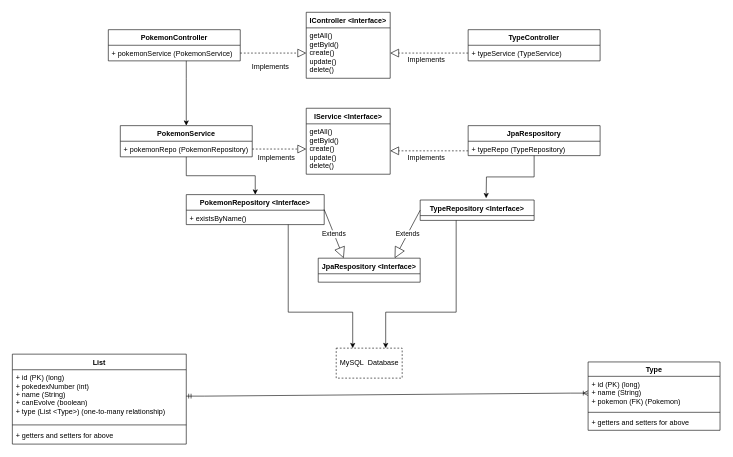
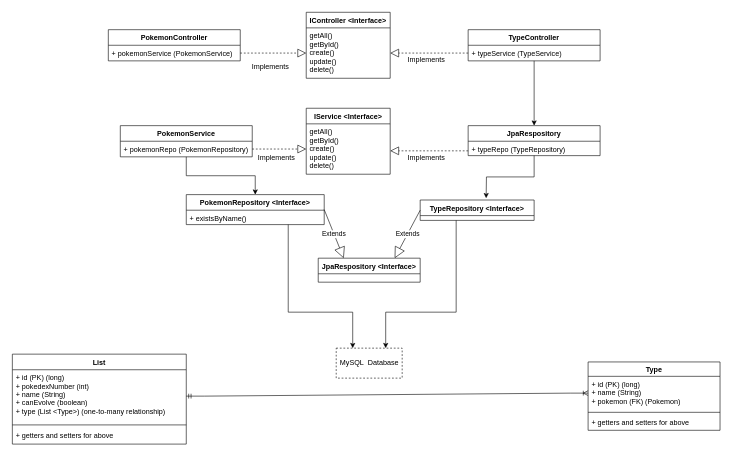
  <mxCell id="0" />
  <mxCell id="1" parent="0" />
  <mxCell id="2" value="List" style="swimlane;fontStyle=1;align=center;verticalAlign=top;childLayout=stackLayout;horizontal=1;startSize=26;horizontalStack=0;resizeParent=1;resizeParentMax=0;resizeLast=0;collapsible=1;marginBottom=0;" parent="1" vertex="1"><mxGeometry x="20" y="590" width="290" height="150" as="geometry" /></mxCell>
  <mxCell id="3" value="+ id (PK) (long)&#10;+ pokedexNumber (int)&#10;+ name (String)&#10;+ canEvolve (boolean)&#10;+ type (List &lt;Type&gt;) (one-to-many relationship)&#10;" style="text;strokeColor=none;fillColor=none;align=left;verticalAlign=top;spacingLeft=4;spacingRight=4;overflow=hidden;rotatable=0;points=[[0,0.5],[1,0.5]];portConstraint=eastwest;" parent="2" vertex="1"><mxGeometry y="26" width="290" height="88" as="geometry" /></mxCell>
  <mxCell id="4" value="" style="line;strokeWidth=1;fillColor=none;align=left;verticalAlign=middle;spacingTop=-1;spacingLeft=3;spacingRight=3;rotatable=0;labelPosition=right;points=[];portConstraint=eastwest;" parent="2" vertex="1"><mxGeometry y="114" width="290" height="8" as="geometry" /></mxCell>
  <mxCell id="5" value="+ getters and setters for above&#10;" style="text;strokeColor=none;fillColor=none;align=left;verticalAlign=top;spacingLeft=4;spacingRight=4;overflow=hidden;rotatable=0;points=[[0,0.5],[1,0.5]];portConstraint=eastwest;" parent="2" vertex="1"><mxGeometry y="122" width="290" height="28" as="geometry" /></mxCell>
  <mxCell id="6" value="Type" style="swimlane;fontStyle=1;align=center;verticalAlign=top;childLayout=stackLayout;horizontal=1;startSize=24;horizontalStack=0;resizeParent=1;resizeParentMax=0;resizeLast=0;collapsible=1;marginBottom=0;" parent="1" vertex="1"><mxGeometry x="980" y="603" width="220" height="114" as="geometry" /></mxCell>
  <mxCell id="7" value="+ id (PK) (long) &#10;+ name (String)&#10;+ pokemon (FK) (Pokemon)" style="text;strokeColor=none;fillColor=none;align=left;verticalAlign=top;spacingLeft=4;spacingRight=4;overflow=hidden;rotatable=0;points=[[0,0.5],[1,0.5]];portConstraint=eastwest;" parent="6" vertex="1"><mxGeometry y="24" width="220" height="56" as="geometry" /></mxCell>
  <mxCell id="8" value="" style="line;strokeWidth=1;fillColor=none;align=left;verticalAlign=middle;spacingTop=-1;spacingLeft=3;spacingRight=3;rotatable=0;labelPosition=right;points=[];portConstraint=eastwest;" parent="6" vertex="1"><mxGeometry y="80" width="220" height="8" as="geometry" /></mxCell>
  <mxCell id="9" value="+ getters and setters for above" style="text;strokeColor=none;fillColor=none;align=left;verticalAlign=top;spacingLeft=4;spacingRight=4;overflow=hidden;rotatable=0;points=[[0,0.5],[1,0.5]];portConstraint=eastwest;" parent="6" vertex="1"><mxGeometry y="88" width="220" height="26" as="geometry" /></mxCell>
  <mxCell id="10" value="IController &lt;Interface&gt;" style="swimlane;fontStyle=1;childLayout=stackLayout;horizontal=1;startSize=26;fillColor=none;horizontalStack=0;resizeParent=1;resizeParentMax=0;resizeLast=0;collapsible=1;marginBottom=0;" parent="1" vertex="1"><mxGeometry x="510" y="20" width="140" height="110" as="geometry" /></mxCell>
  <mxCell id="11" value="getAll()&#10;getById()&#10;create()&#10;update()&#10;delete()" style="text;strokeColor=none;fillColor=none;align=left;verticalAlign=top;spacingLeft=4;spacingRight=4;overflow=hidden;rotatable=0;points=[[0,0.5],[1,0.5]];portConstraint=eastwest;" parent="10" vertex="1"><mxGeometry y="26" width="140" height="84" as="geometry" /></mxCell>
- <mxCell id="12" style="edgeStyle=orthogonalEdgeStyle;rounded=0;orthogonalLoop=1;jettySize=auto;html=1;" edge="1" parent="1" source="13" target="25"><mxGeometry relative="1" as="geometry"><Array as="points"><mxPoint x="310" y="130" /><mxPoint x="310" y="130" /></Array></mxGeometry></mxCell>
  <mxCell id="13" value="PokemonController" style="swimlane;fontStyle=1;align=center;verticalAlign=top;childLayout=stackLayout;horizontal=1;startSize=26;horizontalStack=0;resizeParent=1;resizeParentMax=0;resizeLast=0;collapsible=1;marginBottom=0;" parent="1" vertex="1"><mxGeometry x="180" y="49" width="220" height="52" as="geometry" /></mxCell>
  <mxCell id="14" value="+ pokemonService (PokemonService)" style="text;strokeColor=none;fillColor=none;align=left;verticalAlign=top;spacingLeft=4;spacingRight=4;overflow=hidden;rotatable=0;points=[[0,0.5],[1,0.5]];portConstraint=eastwest;" parent="13" vertex="1"><mxGeometry y="26" width="220" height="26" as="geometry" /></mxCell>
  <mxCell id="15" value="" style="endArrow=block;dashed=1;endFill=0;endSize=12;html=1;rounded=0;exitX=1;exitY=0.5;exitDx=0;exitDy=0;entryX=0;entryY=0.5;entryDx=0;entryDy=0;" parent="1" source="14" target="11" edge="1"><mxGeometry width="160" relative="1" as="geometry"><mxPoint x="460" y="230" as="sourcePoint" /><mxPoint x="620" y="230" as="targetPoint" /></mxGeometry></mxCell>
  <mxCell id="16" value="Implements" style="text;html=1;align=center;verticalAlign=middle;resizable=0;points=[];autosize=1;strokeColor=none;fillColor=none;rotation=0;" parent="1" vertex="1"><mxGeometry x="410" y="101" width="80" height="20" as="geometry" /></mxCell>
+ <mxCell id="17" style="edgeStyle=orthogonalEdgeStyle;rounded=0;orthogonalLoop=1;jettySize=auto;html=1;" edge="1" parent="1" source="18" target="28"><mxGeometry relative="1" as="geometry" /></mxCell>
  <mxCell id="18" value="TypeController" style="swimlane;fontStyle=1;align=center;verticalAlign=top;childLayout=stackLayout;horizontal=1;startSize=26;horizontalStack=0;resizeParent=1;resizeParentMax=0;resizeLast=0;collapsible=1;marginBottom=0;" parent="1" vertex="1"><mxGeometry x="780" y="49" width="220" height="52" as="geometry" /></mxCell>
  <mxCell id="19" value="+ typeService (TypeService)" style="text;strokeColor=none;fillColor=none;align=left;verticalAlign=top;spacingLeft=4;spacingRight=4;overflow=hidden;rotatable=0;points=[[0,0.5],[1,0.5]];portConstraint=eastwest;" parent="18" vertex="1"><mxGeometry y="26" width="220" height="26" as="geometry" /></mxCell>
  <mxCell id="20" value="" style="endArrow=block;dashed=1;endFill=0;endSize=12;html=1;rounded=0;exitX=0;exitY=0.5;exitDx=0;exitDy=0;entryX=1;entryY=0.5;entryDx=0;entryDy=0;" parent="1" source="19" target="11" edge="1"><mxGeometry width="160" relative="1" as="geometry"><mxPoint x="760" y="160" as="sourcePoint" /><mxPoint x="880" y="88" as="targetPoint" /></mxGeometry></mxCell>
  <mxCell id="21" value="Implements" style="text;html=1;align=center;verticalAlign=middle;resizable=0;points=[];autosize=1;strokeColor=none;fillColor=none;rotation=0;" parent="1" vertex="1"><mxGeometry x="670" y="90" width="80" height="20" as="geometry" /></mxCell>
  <mxCell id="22" value="IService &lt;Interface&gt;" style="swimlane;fontStyle=1;childLayout=stackLayout;horizontal=1;startSize=26;fillColor=none;horizontalStack=0;resizeParent=1;resizeParentMax=0;resizeLast=0;collapsible=1;marginBottom=0;" parent="1" vertex="1"><mxGeometry x="510" y="180" width="140" height="110" as="geometry" /></mxCell>
  <mxCell id="23" value="getAll()&#10;getById()&#10;create()&#10;update()&#10;delete()" style="text;strokeColor=none;fillColor=none;align=left;verticalAlign=top;spacingLeft=4;spacingRight=4;overflow=hidden;rotatable=0;points=[[0,0.5],[1,0.5]];portConstraint=eastwest;" parent="22" vertex="1"><mxGeometry y="26" width="140" height="84" as="geometry" /></mxCell>
  <mxCell id="24" style="edgeStyle=orthogonalEdgeStyle;rounded=0;orthogonalLoop=1;jettySize=auto;html=1;" edge="1" parent="1" source="25" target="35"><mxGeometry relative="1" as="geometry" /></mxCell>
  <mxCell id="25" value="PokemonService" style="swimlane;fontStyle=1;align=center;verticalAlign=top;childLayout=stackLayout;horizontal=1;startSize=26;horizontalStack=0;resizeParent=1;resizeParentMax=0;resizeLast=0;collapsible=1;marginBottom=0;" parent="1" vertex="1"><mxGeometry x="200" y="209" width="220" height="52" as="geometry" /></mxCell>
  <mxCell id="26" value="+ pokemonRepo (PokemonRepository)" style="text;strokeColor=none;fillColor=none;align=left;verticalAlign=top;spacingLeft=4;spacingRight=4;overflow=hidden;rotatable=0;points=[[0,0.5],[1,0.5]];portConstraint=eastwest;" parent="25" vertex="1"><mxGeometry y="26" width="220" height="26" as="geometry" /></mxCell>
  <mxCell id="27" style="edgeStyle=orthogonalEdgeStyle;rounded=0;orthogonalLoop=1;jettySize=auto;html=1;" edge="1" parent="1" source="28"><mxGeometry relative="1" as="geometry"><mxPoint x="810" y="330" as="targetPoint" /></mxGeometry></mxCell>
  <mxCell id="28" value="JpaRespository" style="swimlane;fontStyle=1;align=center;verticalAlign=top;childLayout=stackLayout;horizontal=1;startSize=26;horizontalStack=0;resizeParent=1;resizeParentMax=0;resizeLast=0;collapsible=1;marginBottom=0;" parent="1" vertex="1"><mxGeometry x="780" y="209" width="220" height="50" as="geometry" /></mxCell>
  <mxCell id="29" value="+ typeRepo (TypeRepository)" style="text;strokeColor=none;fillColor=none;align=left;verticalAlign=top;spacingLeft=4;spacingRight=4;overflow=hidden;rotatable=0;points=[[0,0.5],[1,0.5]];portConstraint=eastwest;" parent="28" vertex="1"><mxGeometry y="26" width="220" height="24" as="geometry" /></mxCell>
  <mxCell id="30" value="" style="endArrow=block;dashed=1;endFill=0;endSize=12;html=1;rounded=0;entryX=0;entryY=0.5;entryDx=0;entryDy=0;exitX=1;exitY=0.5;exitDx=0;exitDy=0;" parent="1" source="26" target="23" edge="1"><mxGeometry width="160" relative="1" as="geometry"><mxPoint x="430" y="240" as="sourcePoint" /><mxPoint x="520" y="240" as="targetPoint" /></mxGeometry></mxCell>
  <mxCell id="31" value="Implements" style="text;html=1;align=center;verticalAlign=middle;resizable=0;points=[];autosize=1;strokeColor=none;fillColor=none;rotation=0;" parent="1" vertex="1"><mxGeometry x="420" y="253" width="80" height="20" as="geometry" /></mxCell>
  <mxCell id="32" value="" style="endArrow=block;dashed=1;endFill=0;endSize=12;html=1;rounded=0;exitX=0;exitY=0.5;exitDx=0;exitDy=0;entryX=1;entryY=0.5;entryDx=0;entryDy=0;" parent="1" edge="1"><mxGeometry width="160" relative="1" as="geometry"><mxPoint x="780" y="251" as="sourcePoint" /><mxPoint x="650" y="251" as="targetPoint" /></mxGeometry></mxCell>
  <mxCell id="33" value="Implements" style="text;html=1;align=center;verticalAlign=middle;resizable=0;points=[];autosize=1;strokeColor=none;fillColor=none;rotation=0;" parent="1" vertex="1"><mxGeometry x="670" y="253" width="80" height="20" as="geometry" /></mxCell>
  <mxCell id="34" style="edgeStyle=orthogonalEdgeStyle;rounded=0;orthogonalLoop=1;jettySize=auto;html=1;entryX=0.25;entryY=0;entryDx=0;entryDy=0;" edge="1" parent="1" source="35" target="42"><mxGeometry relative="1" as="geometry"><Array as="points"><mxPoint x="480" y="520" /><mxPoint x="588" y="520" /></Array></mxGeometry></mxCell>
  <mxCell id="35" value="PokemonRepository &lt;Interface&gt;" style="swimlane;fontStyle=1;align=center;verticalAlign=top;childLayout=stackLayout;horizontal=1;startSize=26;horizontalStack=0;resizeParent=1;resizeParentMax=0;resizeLast=0;collapsible=1;marginBottom=0;" vertex="1" parent="1"><mxGeometry x="310" y="324" width="230" height="50" as="geometry" /></mxCell>
  <mxCell id="36" value="+ existsByName()" style="text;strokeColor=none;fillColor=none;align=left;verticalAlign=top;spacingLeft=4;spacingRight=4;overflow=hidden;rotatable=0;points=[[0,0.5],[1,0.5]];portConstraint=eastwest;" vertex="1" parent="35"><mxGeometry y="26" width="230" height="24" as="geometry" /></mxCell>
  <mxCell id="37" style="edgeStyle=orthogonalEdgeStyle;rounded=0;orthogonalLoop=1;jettySize=auto;html=1;entryX=0.75;entryY=0;entryDx=0;entryDy=0;" edge="1" parent="1" source="38" target="42"><mxGeometry relative="1" as="geometry"><Array as="points"><mxPoint x="760" y="520" /><mxPoint x="643" y="520" /></Array></mxGeometry></mxCell>
  <mxCell id="38" value="TypeRepository &lt;Interface&gt;" style="swimlane;fontStyle=1;align=center;verticalAlign=top;childLayout=stackLayout;horizontal=1;startSize=26;horizontalStack=0;resizeParent=1;resizeParentMax=0;resizeLast=0;collapsible=1;marginBottom=0;" vertex="1" parent="1"><mxGeometry x="700" y="333" width="190" height="34" as="geometry" /></mxCell>
  <mxCell id="39" value="JpaRespository &lt;Interface&gt;" style="swimlane;fontStyle=1;childLayout=stackLayout;horizontal=1;startSize=26;fillColor=none;horizontalStack=0;resizeParent=1;resizeParentMax=0;resizeLast=0;collapsible=1;marginBottom=0;" vertex="1" parent="1"><mxGeometry x="530" y="430" width="170" height="40" as="geometry" /></mxCell>
  <mxCell id="40" value="Extends" style="endArrow=block;endSize=16;endFill=0;html=1;rounded=0;entryX=0.75;entryY=0;entryDx=0;entryDy=0;exitX=0;exitY=0.5;exitDx=0;exitDy=0;" edge="1" parent="1" source="38" target="39"><mxGeometry width="160" relative="1" as="geometry"><mxPoint x="510" y="330" as="sourcePoint" /><mxPoint x="670" y="330" as="targetPoint" /></mxGeometry></mxCell>
  <mxCell id="41" value="Extends" style="endArrow=block;endSize=16;endFill=0;html=1;rounded=0;exitX=1;exitY=0.5;exitDx=0;exitDy=0;entryX=0.25;entryY=0;entryDx=0;entryDy=0;" edge="1" parent="1" source="35" target="39"><mxGeometry width="160" relative="1" as="geometry"><mxPoint x="430" y="450" as="sourcePoint" /><mxPoint x="530" y="450" as="targetPoint" /></mxGeometry></mxCell>
  <mxCell id="42" value="MySQL&amp;nbsp; Database" style="html=1;dashed=1;" vertex="1" parent="1"><mxGeometry x="560" y="580" width="110" height="50" as="geometry" /></mxCell>
  <mxCell id="43" value="" style="edgeStyle=entityRelationEdgeStyle;fontSize=12;html=1;endArrow=ERoneToMany;startArrow=ERmandOne;rounded=0;entryX=0;entryY=0.5;entryDx=0;entryDy=0;exitX=1;exitY=0.5;exitDx=0;exitDy=0;" edge="1" parent="1" source="3" target="7"><mxGeometry width="100" height="100" relative="1" as="geometry"><mxPoint x="495" y="740" as="sourcePoint" /><mxPoint x="595" y="640" as="targetPoint" /></mxGeometry></mxCell>
